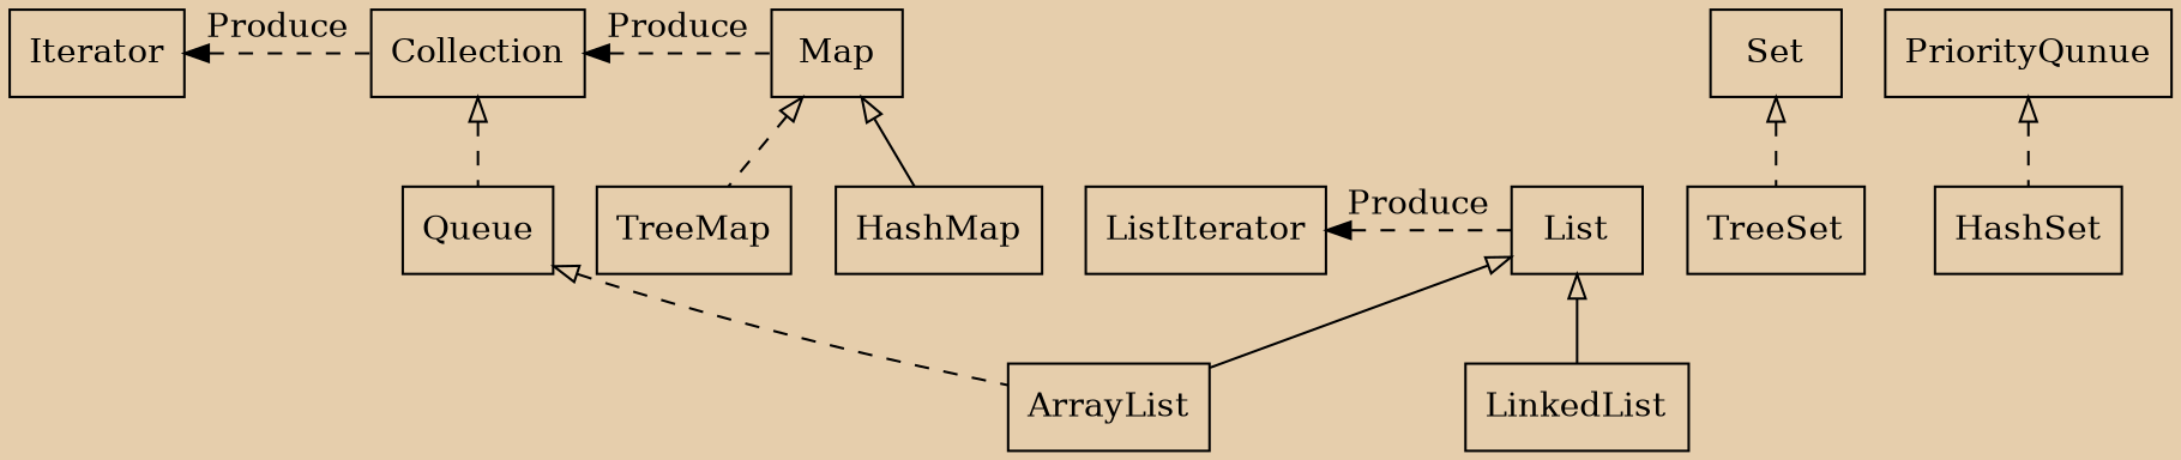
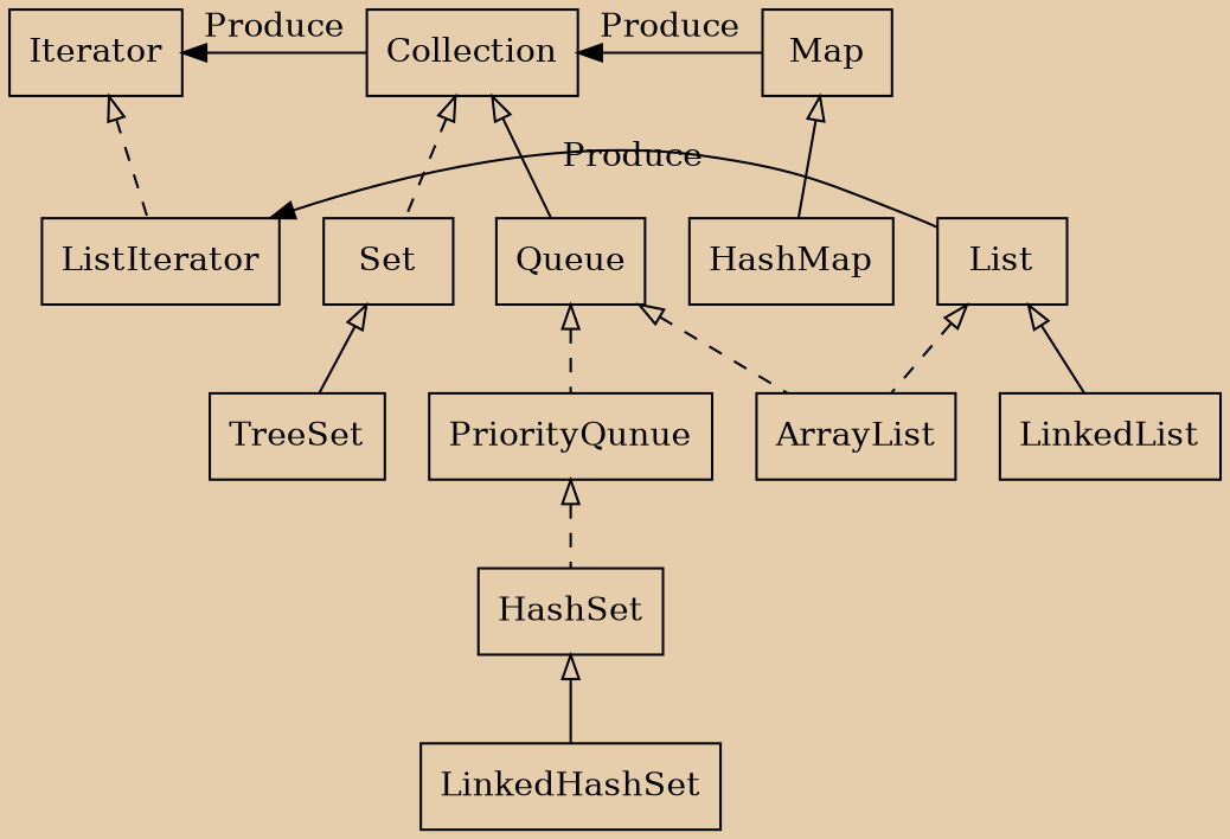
  digraph {
    bgcolor="#E6CEAC"
    style=invis
    node [shape=box]
    edge [arrowtail=empty dir=back style=dashed]
    List
    ListIterator
    Collection
    Map
    Iterator
    Set
    Queue
    ArrayList
    LinkedList
    HashSet
    TreeSet
    PriorityQunue
    HashMap
-   TreeMap
+   LinkedHashSet
    subgraph sub_1 {
      Set
      Queue
      ArrayList
      LinkedList
      HashSet
      TreeSet
      PriorityQunue
      HashMap
-     TreeMap
      subgraph sub_2 {
        rank=same
        List
        ListIterator
      }
      subgraph sub_3 {
        rank=same
        Collection
        Map
        Iterator
      }
    }
    subgraph sub_4 {
      HashSet
      HashMap
+     LinkedHashSet
    }
-   List -> ArrayList [style=solid]
+   List -> ArrayList
    List -> LinkedList [style=solid]
-   ListIterator -> List [label=Produce arrowtail=""]
-   Collection -> Map [label=Produce arrowtail=""]
-   Collection -> Queue
+   ListIterator -> List [label=Produce style=solid arrowtail=""]
+   Collection -> Map [label=Produce style=solid arrowtail=""]
+   Collection -> Set
+   Collection -> Queue [style=solid]
    Map -> HashMap [style=solid]
-   Map -> TreeMap
-   Iterator -> Collection [label=Produce arrowtail=""]
-   Set -> TreeSet
+   Iterator -> ListIterator
+   Iterator -> Collection [label=Produce style=solid arrowtail=""]
+   Set -> TreeSet [style=solid]
    Queue -> ArrayList
+   Queue -> PriorityQunue
+   HashSet -> LinkedHashSet [style=""]
    PriorityQunue -> HashSet
  }
